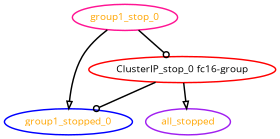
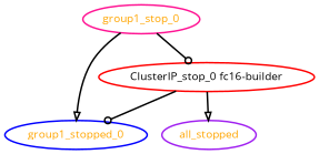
  digraph {
    fontname="Open Sans"
    node [fontcolor=orange style=bold shape=ellipse fontname="Open Sans"]
    edge [style=bold arrowhead=onormal fontname="Open Sans"]
    group1_stopped_0 [color=blue]
    group1_stop_0 [color=deeppink]
-   "ClusterIP_stop_0 fc16-builder" [color=red fontcolor=black label="ClusterIP_stop_0 fc16-group"]
+   "ClusterIP_stop_0 fc16-builder" [color=red fontcolor=black]
    all_stopped [color=purple]
    group1_stop_0 -> group1_stopped_0
    group1_stop_0 -> "ClusterIP_stop_0 fc16-builder" [arrowhead=odot]
    "ClusterIP_stop_0 fc16-builder" -> group1_stopped_0 [arrowhead=odot]
    "ClusterIP_stop_0 fc16-builder" -> all_stopped
  }
